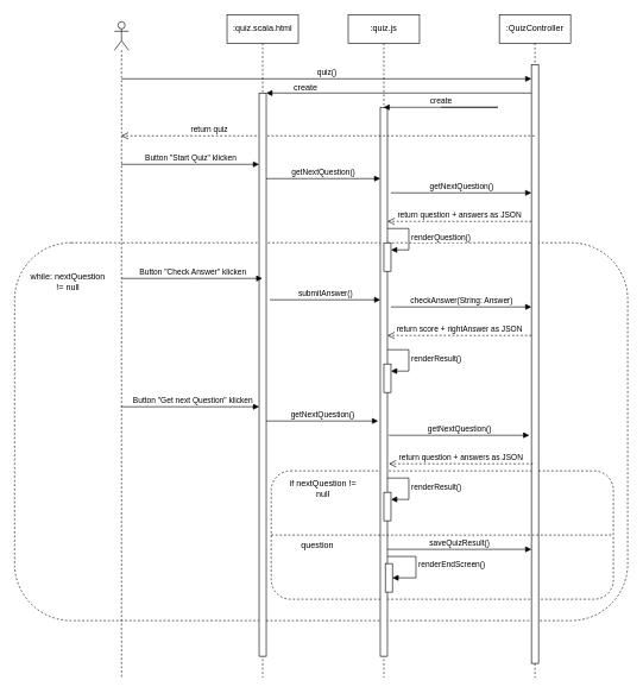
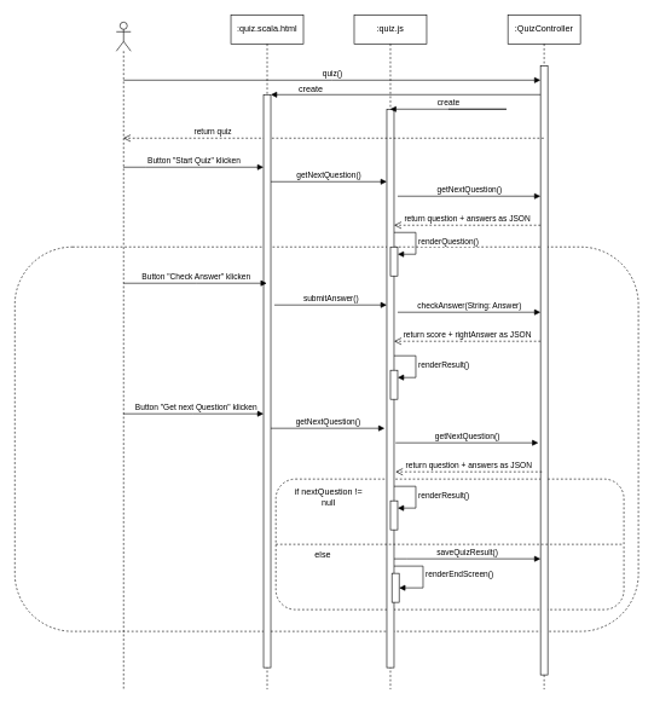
  <mxCell id="0" />
  <mxCell id="1" parent="0" />
  <mxCell id="2" value="" style="rounded=1;whiteSpace=wrap;html=1;dashed=1;" vertex="1" parent="1"><mxGeometry x="20" y="340" width="860" height="530" as="geometry" /></mxCell>
  <mxCell id="3" value="" style="rounded=1;whiteSpace=wrap;html=1;dashed=1;" vertex="1" parent="1"><mxGeometry x="380" y="660" width="480" height="180" as="geometry" /></mxCell>
  <mxCell id="4" value=":QuizController" style="shape=umlLifeline;perimeter=lifelinePerimeter;whiteSpace=wrap;html=1;container=0;dropTarget=0;collapsible=0;recursiveResize=0;outlineConnect=0;portConstraint=eastwest;newEdgeStyle={&quot;edgeStyle&quot;:&quot;elbowEdgeStyle&quot;,&quot;elbow&quot;:&quot;vertical&quot;,&quot;curved&quot;:0,&quot;rounded&quot;:0};" parent="1" vertex="1"><mxGeometry x="700" y="20" width="100" height="930" as="geometry" /></mxCell>
  <mxCell id="5" value="" style="html=1;points=[];perimeter=orthogonalPerimeter;outlineConnect=0;targetShapes=umlLifeline;portConstraint=eastwest;newEdgeStyle={&quot;edgeStyle&quot;:&quot;elbowEdgeStyle&quot;,&quot;elbow&quot;:&quot;vertical&quot;,&quot;curved&quot;:0,&quot;rounded&quot;:0};" parent="4" vertex="1"><mxGeometry x="45" y="70" width="10" height="840" as="geometry" /></mxCell>
  <mxCell id="6" value=":quiz.js" style="shape=umlLifeline;perimeter=lifelinePerimeter;whiteSpace=wrap;html=1;container=0;dropTarget=0;collapsible=0;recursiveResize=0;outlineConnect=0;portConstraint=eastwest;newEdgeStyle={&quot;edgeStyle&quot;:&quot;elbowEdgeStyle&quot;,&quot;elbow&quot;:&quot;vertical&quot;,&quot;curved&quot;:0,&quot;rounded&quot;:0};" parent="1" vertex="1"><mxGeometry x="488" y="20" width="100" height="930" as="geometry" /></mxCell>
  <mxCell id="7" value="" style="html=1;points=[];perimeter=orthogonalPerimeter;outlineConnect=0;targetShapes=umlLifeline;portConstraint=eastwest;newEdgeStyle={&quot;edgeStyle&quot;:&quot;elbowEdgeStyle&quot;,&quot;elbow&quot;:&quot;vertical&quot;,&quot;curved&quot;:0,&quot;rounded&quot;:0};" parent="6" vertex="1"><mxGeometry x="45" y="130" width="10" height="770" as="geometry" /></mxCell>
  <mxCell id="8" value="" style="html=1;points=[];perimeter=orthogonalPerimeter;outlineConnect=0;targetShapes=umlLifeline;portConstraint=eastwest;newEdgeStyle={&quot;edgeStyle&quot;:&quot;elbowEdgeStyle&quot;,&quot;elbow&quot;:&quot;vertical&quot;,&quot;curved&quot;:0,&quot;rounded&quot;:0};" vertex="1" parent="6"><mxGeometry x="50" y="320" width="10" height="40" as="geometry" /></mxCell>
  <mxCell id="9" value="renderQuestion()" style="html=1;align=left;spacingLeft=2;endArrow=block;rounded=0;edgeStyle=orthogonalEdgeStyle;curved=0;rounded=0;" edge="1" target="8" parent="6"><mxGeometry relative="1" as="geometry"><mxPoint x="55" y="300" as="sourcePoint" /><Array as="points"><mxPoint x="85" y="330" /></Array></mxGeometry></mxCell>
  <mxCell id="10" value="" style="html=1;points=[];perimeter=orthogonalPerimeter;outlineConnect=0;targetShapes=umlLifeline;portConstraint=eastwest;newEdgeStyle={&quot;edgeStyle&quot;:&quot;elbowEdgeStyle&quot;,&quot;elbow&quot;:&quot;vertical&quot;,&quot;curved&quot;:0,&quot;rounded&quot;:0};" vertex="1" parent="6"><mxGeometry x="50" y="490" width="10" height="40" as="geometry" /></mxCell>
  <mxCell id="11" value="renderResult()" style="html=1;align=left;spacingLeft=2;endArrow=block;rounded=0;edgeStyle=orthogonalEdgeStyle;curved=0;rounded=0;" edge="1" parent="6" target="10"><mxGeometry relative="1" as="geometry"><mxPoint x="55" y="470" as="sourcePoint" /><Array as="points"><mxPoint x="85" y="500" /></Array></mxGeometry></mxCell>
  <mxCell id="12" value="" style="html=1;points=[];perimeter=orthogonalPerimeter;outlineConnect=0;targetShapes=umlLifeline;portConstraint=eastwest;newEdgeStyle={&quot;edgeStyle&quot;:&quot;elbowEdgeStyle&quot;,&quot;elbow&quot;:&quot;vertical&quot;,&quot;curved&quot;:0,&quot;rounded&quot;:0};" vertex="1" parent="6"><mxGeometry x="50" y="670" width="10" height="40" as="geometry" /></mxCell>
  <mxCell id="13" value="renderResult()" style="html=1;align=left;spacingLeft=2;endArrow=block;rounded=0;edgeStyle=orthogonalEdgeStyle;curved=0;rounded=0;" edge="1" parent="6" target="12"><mxGeometry relative="1" as="geometry"><mxPoint x="55" y="650" as="sourcePoint" /><Array as="points"><mxPoint x="85" y="680" /></Array></mxGeometry></mxCell>
  <mxCell id="14" value=":quiz.scala.html" style="shape=umlLifeline;perimeter=lifelinePerimeter;whiteSpace=wrap;html=1;container=0;dropTarget=0;collapsible=0;recursiveResize=0;outlineConnect=0;portConstraint=eastwest;newEdgeStyle={&quot;edgeStyle&quot;:&quot;elbowEdgeStyle&quot;,&quot;elbow&quot;:&quot;vertical&quot;,&quot;curved&quot;:0,&quot;rounded&quot;:0};" vertex="1" parent="1"><mxGeometry x="318" y="20" width="100" height="930" as="geometry" /></mxCell>
  <mxCell id="15" value="" style="shape=umlLifeline;perimeter=lifelinePerimeter;whiteSpace=wrap;html=1;container=1;dropTarget=0;collapsible=0;recursiveResize=0;outlineConnect=0;portConstraint=eastwest;newEdgeStyle={&quot;edgeStyle&quot;:&quot;elbowEdgeStyle&quot;,&quot;elbow&quot;:&quot;vertical&quot;,&quot;curved&quot;:0,&quot;rounded&quot;:0};participant=umlActor;" vertex="1" parent="1"><mxGeometry x="160" y="30" width="20" height="920" as="geometry" /></mxCell>
  <mxCell id="16" value="quiz()" style="html=1;verticalAlign=bottom;endArrow=block;edgeStyle=elbowEdgeStyle;elbow=vertical;curved=0;rounded=0;" edge="1" parent="1" target="5"><mxGeometry width="80" relative="1" as="geometry"><mxPoint x="170" y="110" as="sourcePoint" /><mxPoint x="250" y="110" as="targetPoint" /></mxGeometry></mxCell>
  <mxCell id="17" value="" style="html=1;verticalAlign=bottom;endArrow=block;edgeStyle=elbowEdgeStyle;elbow=vertical;curved=0;rounded=0;" edge="1" parent="1" source="21" target="14"><mxGeometry width="80" relative="1" as="geometry"><mxPoint x="508" y="110" as="sourcePoint" /><mxPoint x="468" y="110" as="targetPoint" /><Array as="points" /></mxGeometry></mxCell>
  <mxCell id="18" value="return quiz" style="html=1;verticalAlign=bottom;endArrow=open;dashed=1;endSize=8;edgeStyle=elbowEdgeStyle;elbow=vertical;curved=0;rounded=0;" edge="1" parent="1" source="4" target="15"><mxGeometry x="0.576" relative="1" as="geometry"><mxPoint x="260" y="150.28" as="sourcePoint" /><mxPoint x="180" y="150.28" as="targetPoint" /><Array as="points"><mxPoint x="350" y="190" /><mxPoint x="230" y="180" /><mxPoint x="370" y="150" /><mxPoint x="400" y="150" /></Array><mxPoint as="offset" /></mxGeometry></mxCell>
  <mxCell id="19" value="Button &quot;Start Quiz&quot; klicken" style="html=1;verticalAlign=bottom;endArrow=block;edgeStyle=elbowEdgeStyle;elbow=vertical;curved=0;rounded=0;" edge="1" parent="1" source="15" target="21"><mxGeometry width="80" relative="1" as="geometry"><mxPoint x="170" y="190" as="sourcePoint" /><mxPoint x="250" y="190" as="targetPoint" /><Array as="points"><mxPoint x="200" y="230" /></Array></mxGeometry></mxCell>
  <mxCell id="20" value="" style="html=1;verticalAlign=bottom;endArrow=block;edgeStyle=elbowEdgeStyle;elbow=vertical;curved=0;rounded=0;" edge="1" parent="1" source="5" target="21"><mxGeometry width="80" relative="1" as="geometry"><mxPoint x="503" y="150" as="sourcePoint" /><mxPoint x="368" y="150" as="targetPoint" /><Array as="points"><mxPoint x="398" y="130" /><mxPoint x="498" y="120" /></Array></mxGeometry></mxCell>
  <mxCell id="21" value="" style="html=1;points=[];perimeter=orthogonalPerimeter;outlineConnect=0;targetShapes=umlLifeline;portConstraint=eastwest;newEdgeStyle={&quot;edgeStyle&quot;:&quot;elbowEdgeStyle&quot;,&quot;elbow&quot;:&quot;vertical&quot;,&quot;curved&quot;:0,&quot;rounded&quot;:0};" vertex="1" parent="1"><mxGeometry x="363" y="130" width="10" height="790" as="geometry" /></mxCell>
  <mxCell id="22" value="create" style="text;html=1;align=center;verticalAlign=middle;resizable=0;points=[];autosize=1;strokeColor=none;fillColor=none;" vertex="1" parent="1"><mxGeometry x="398" y="108" width="60" height="30" as="geometry" /></mxCell>
  <mxCell id="23" value="getNextQuestion()" style="html=1;verticalAlign=bottom;endArrow=block;edgeStyle=elbowEdgeStyle;elbow=vertical;curved=0;rounded=0;" edge="1" parent="1" source="21" target="7"><mxGeometry width="80" relative="1" as="geometry"><mxPoint x="378" y="250" as="sourcePoint" /><mxPoint x="510" y="250" as="targetPoint" /><Array as="points"><mxPoint x="530" y="250" /></Array></mxGeometry></mxCell>
  <mxCell id="24" value="create" style="html=1;verticalAlign=bottom;endArrow=block;edgeStyle=elbowEdgeStyle;elbow=vertical;curved=0;rounded=0;" edge="1" parent="1" target="6"><mxGeometry x="-1" width="80" relative="1" as="geometry"><mxPoint x="618" y="150" as="sourcePoint" /><mxPoint x="698" y="150" as="targetPoint" /><Array as="points"><mxPoint x="698" y="150" /></Array><mxPoint as="offset" /></mxGeometry></mxCell>
  <mxCell id="25" value="getNextQuestion()" style="html=1;verticalAlign=bottom;endArrow=block;edgeStyle=elbowEdgeStyle;elbow=vertical;curved=0;rounded=0;" edge="1" parent="1" target="5"><mxGeometry width="80" relative="1" as="geometry"><mxPoint x="548" y="270" as="sourcePoint" /><mxPoint x="740" y="270" as="targetPoint" /><Array as="points"><mxPoint x="548" y="270" /></Array></mxGeometry></mxCell>
  <mxCell id="26" value="return question + answers as JSON" style="html=1;verticalAlign=bottom;endArrow=open;dashed=1;endSize=8;edgeStyle=elbowEdgeStyle;elbow=vertical;curved=0;rounded=0;" edge="1" parent="1" source="5" target="7"><mxGeometry relative="1" as="geometry"><mxPoint x="767.5" y="310" as="sourcePoint" /><mxPoint x="548" y="310" as="targetPoint" /><Array as="points"><mxPoint x="598" y="310" /><mxPoint x="588" y="310" /><mxPoint x="588" y="300" /></Array></mxGeometry></mxCell>
  <mxCell id="27" value="Button &quot;Check Answer&quot; klicken" style="html=1;verticalAlign=bottom;endArrow=block;edgeStyle=elbowEdgeStyle;elbow=vertical;curved=0;rounded=0;" edge="1" parent="1" target="14"><mxGeometry x="0.013" width="80" relative="1" as="geometry"><mxPoint x="170" y="390" as="sourcePoint" /><mxPoint x="345" y="330" as="targetPoint" /><Array as="points"><mxPoint x="270" y="390" /><mxPoint x="200" y="330" /></Array><mxPoint as="offset" /></mxGeometry></mxCell>
  <mxCell id="28" value="submitAnswer()" style="html=1;verticalAlign=bottom;endArrow=block;edgeStyle=elbowEdgeStyle;elbow=vertical;curved=0;rounded=0;" edge="1" parent="1"><mxGeometry width="80" relative="1" as="geometry"><mxPoint x="378" y="420" as="sourcePoint" /><mxPoint x="533" y="420" as="targetPoint" /><Array as="points"><mxPoint x="378" y="420" /></Array></mxGeometry></mxCell>
  <mxCell id="29" value="checkAnswer(String: Answer)" style="html=1;verticalAlign=bottom;endArrow=block;edgeStyle=elbowEdgeStyle;elbow=vertical;curved=0;rounded=0;" edge="1" parent="1" target="5"><mxGeometry x="0.002" width="80" relative="1" as="geometry"><mxPoint x="548" y="430" as="sourcePoint" /><mxPoint x="767.5" y="430" as="targetPoint" /><Array as="points"><mxPoint x="548" y="430" /></Array><mxPoint as="offset" /></mxGeometry></mxCell>
  <mxCell id="30" value="return score + rightAnswer as JSON" style="html=1;verticalAlign=bottom;endArrow=open;dashed=1;endSize=8;edgeStyle=elbowEdgeStyle;elbow=vertical;curved=0;rounded=0;" edge="1" parent="1" source="5" target="7"><mxGeometry relative="1" as="geometry"><mxPoint x="758" y="470" as="sourcePoint" /><mxPoint x="548" y="470" as="targetPoint" /><Array as="points"><mxPoint x="548" y="470" /></Array></mxGeometry></mxCell>
- <mxCell id="31" value="while: nextQuestion != null" style="text;html=1;strokeColor=none;fillColor=none;align=center;verticalAlign=middle;whiteSpace=wrap;rounded=0;" vertex="1" parent="1"><mxGeometry x="40" y="380" width="110" height="30" as="geometry" /></mxCell>
  <mxCell id="32" value="Button &quot;Get next Question&quot; klicken" style="html=1;verticalAlign=bottom;endArrow=block;edgeStyle=elbowEdgeStyle;elbow=vertical;curved=0;rounded=0;" edge="1" parent="1" source="15"><mxGeometry x="0.038" width="80" relative="1" as="geometry"><mxPoint x="165" y="570" as="sourcePoint" /><mxPoint x="363" y="570" as="targetPoint" /><Array as="points"><mxPoint x="265" y="570" /><mxPoint x="195" y="510" /></Array><mxPoint as="offset" /></mxGeometry></mxCell>
  <mxCell id="33" value="getNextQuestion()" style="html=1;verticalAlign=bottom;endArrow=block;edgeStyle=elbowEdgeStyle;elbow=vertical;curved=0;rounded=0;" edge="1" parent="1" source="21"><mxGeometry width="80" relative="1" as="geometry"><mxPoint x="373" y="590" as="sourcePoint" /><mxPoint x="530" y="590" as="targetPoint" /><Array as="points"><mxPoint x="373" y="590" /></Array></mxGeometry></mxCell>
  <mxCell id="34" value="getNextQuestion()" style="html=1;verticalAlign=bottom;endArrow=block;edgeStyle=elbowEdgeStyle;elbow=vertical;curved=0;rounded=0;" edge="1" parent="1"><mxGeometry width="80" relative="1" as="geometry"><mxPoint x="545" y="610" as="sourcePoint" /><mxPoint x="742" y="610" as="targetPoint" /><Array as="points"><mxPoint x="545" y="610" /></Array></mxGeometry></mxCell>
  <mxCell id="35" value="return question + answers as JSON" style="html=1;verticalAlign=bottom;endArrow=open;dashed=1;endSize=8;edgeStyle=elbowEdgeStyle;elbow=vertical;curved=0;rounded=0;" edge="1" parent="1"><mxGeometry relative="1" as="geometry"><mxPoint x="747" y="650" as="sourcePoint" /><mxPoint x="545" y="650" as="targetPoint" /><Array as="points"><mxPoint x="600" y="650" /><mxPoint x="590" y="650" /><mxPoint x="590" y="640" /></Array></mxGeometry></mxCell>
  <mxCell id="36" value="if nextQuestion != null" style="text;html=1;strokeColor=none;fillColor=none;align=center;verticalAlign=middle;whiteSpace=wrap;rounded=0;" vertex="1" parent="1"><mxGeometry x="398" y="670" width="110" height="30" as="geometry" /></mxCell>
- <mxCell id="37" value="question" style="text;html=1;strokeColor=none;fillColor=none;align=center;verticalAlign=middle;whiteSpace=wrap;rounded=0;" vertex="1" parent="1"><mxGeometry x="390" y="750" width="110" height="30" as="geometry" /></mxCell>
+ <mxCell id="37" value="else" style="text;html=1;strokeColor=none;fillColor=none;align=center;verticalAlign=middle;whiteSpace=wrap;rounded=0;" vertex="1" parent="1"><mxGeometry x="390" y="750" width="110" height="30" as="geometry" /></mxCell>
  <mxCell id="38" value="" style="endArrow=none;dashed=1;html=1;rounded=0;exitX=0;exitY=0.5;exitDx=0;exitDy=0;entryX=1;entryY=0.5;entryDx=0;entryDy=0;" edge="1" parent="1" source="3" target="3"><mxGeometry width="50" height="50" relative="1" as="geometry"><mxPoint x="460" y="790" as="sourcePoint" /><mxPoint x="860" y="740" as="targetPoint" /><Array as="points" /></mxGeometry></mxCell>
  <mxCell id="39" value="saveQuizResult()" style="html=1;verticalAlign=bottom;endArrow=block;edgeStyle=elbowEdgeStyle;elbow=vertical;curved=0;rounded=0;" edge="1" parent="1" source="7" target="5"><mxGeometry width="80" relative="1" as="geometry"><mxPoint x="570" y="790" as="sourcePoint" /><mxPoint x="650" y="790" as="targetPoint" /><Array as="points"><mxPoint x="560" y="770" /></Array></mxGeometry></mxCell>
  <mxCell id="40" value="" style="html=1;points=[];perimeter=orthogonalPerimeter;outlineConnect=0;targetShapes=umlLifeline;portConstraint=eastwest;newEdgeStyle={&quot;edgeStyle&quot;:&quot;elbowEdgeStyle&quot;,&quot;elbow&quot;:&quot;vertical&quot;,&quot;curved&quot;:0,&quot;rounded&quot;:0};" vertex="1" parent="1"><mxGeometry x="540" y="790" width="10" height="40" as="geometry" /></mxCell>
  <mxCell id="41" value="renderEndScreen()" style="html=1;align=left;spacingLeft=2;endArrow=block;rounded=0;edgeStyle=orthogonalEdgeStyle;curved=0;rounded=0;" edge="1" parent="1" target="40" source="7"><mxGeometry relative="1" as="geometry"><mxPoint x="553" y="680" as="sourcePoint" /><Array as="points"><mxPoint x="583" y="780" /><mxPoint x="583" y="810" /></Array></mxGeometry></mxCell>
